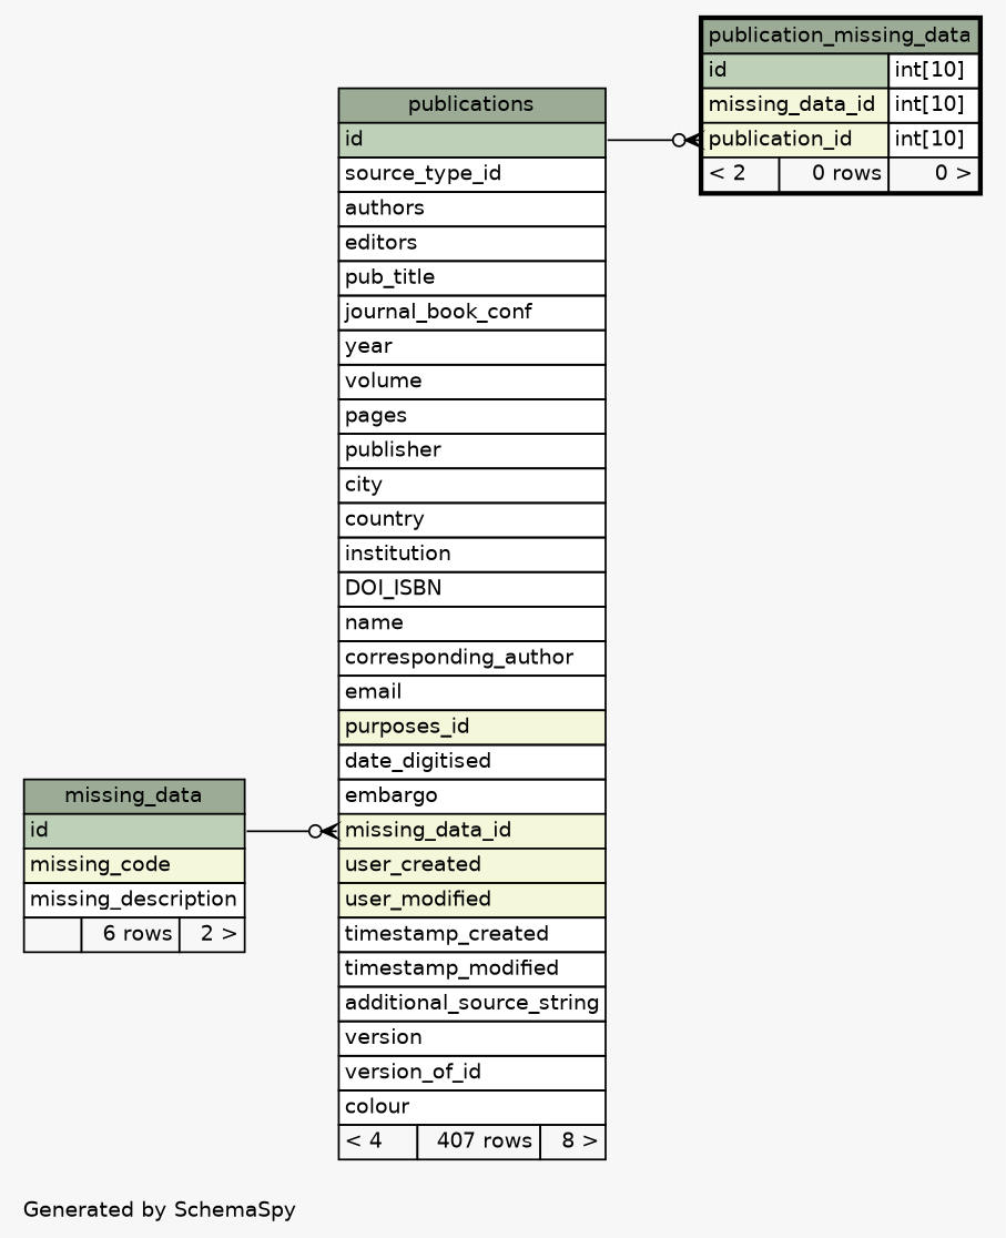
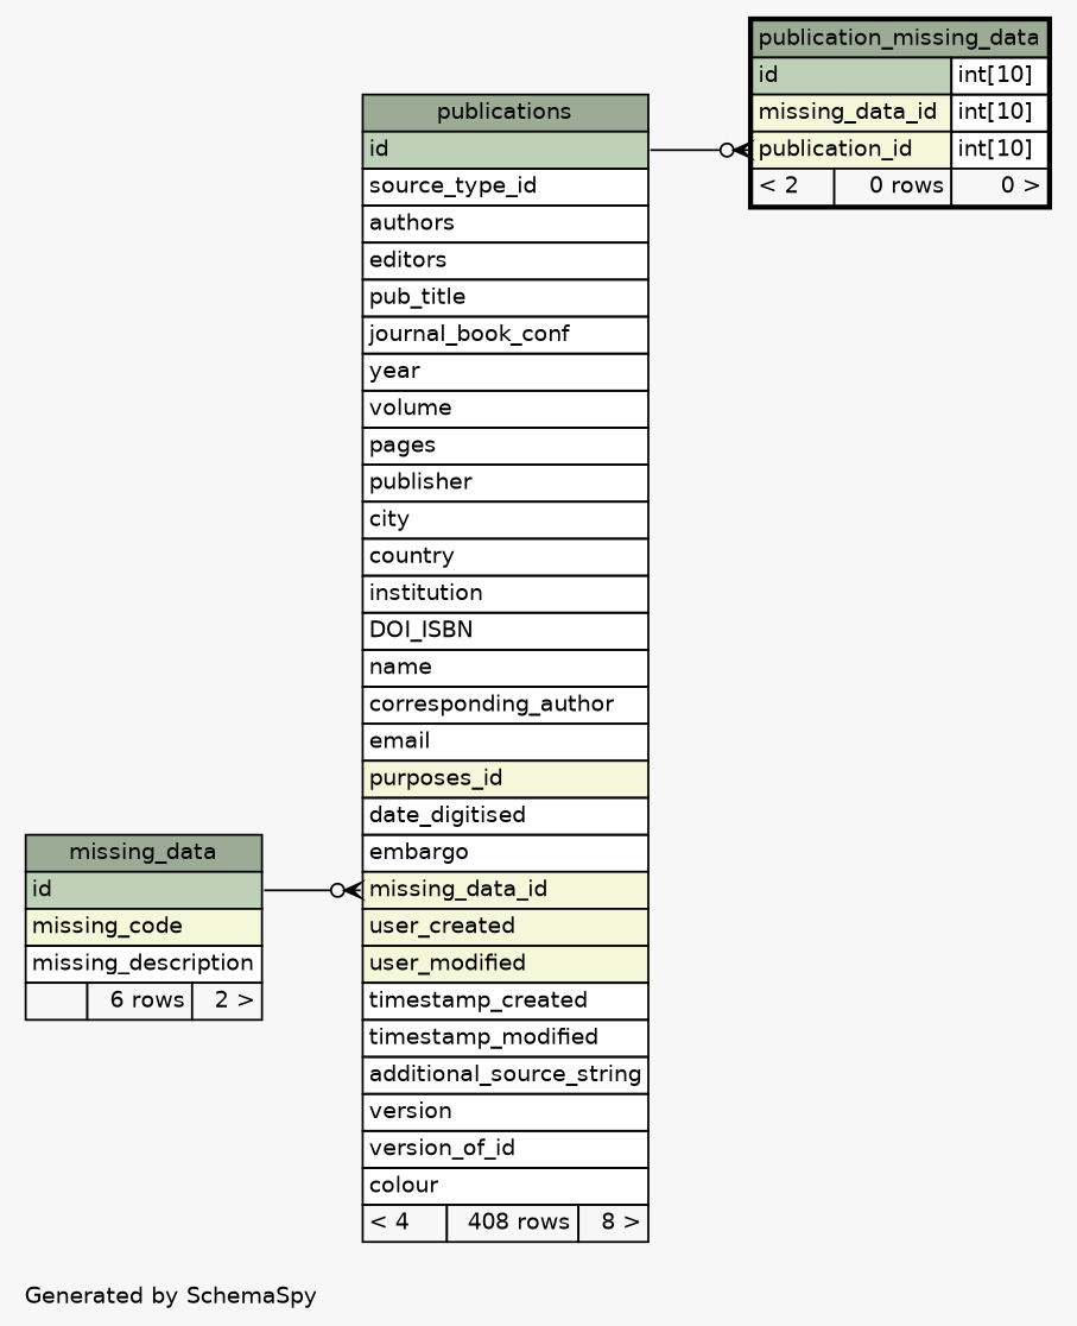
  digraph {
    bgcolor="#f7f7f7"
    fontname=Helvetica
    fontsize=11
    label="\nGenerated by SchemaSpy"
    labeljust=l
    nodesep=0.18
    rankdir=RL
    ranksep=0.46
    node [fontname=Helvetica fontsize=11 shape=plaintext]
    edge [arrowhead=none arrowsize=0.8 arrowtail=crowodot dir=back headport="id:e"]
    n1 [label=<     <TABLE BORDER="2" CELLBORDER="1" CELLSPACING="0" BGCOLOR="#ffffff">       <TR><TD COLSPAN="3" BGCOLOR="#9bab96" ALIGN="CENTER">publication_missing_data</TD></TR>       <TR><TD PORT="id" COLSPAN="2" BGCOLOR="#bed1b8" ALIGN="LEFT">id</TD><TD PORT="id.type" ALIGN="LEFT">int[10]</TD></TR>       <TR><TD PORT="missing_data_id" COLSPAN="2" BGCOLOR="#f4f7da" ALIGN="LEFT">missing_data_id</TD><TD PORT="missing_data_id.type" ALIGN="LEFT">int[10]</TD></TR>       <TR><TD PORT="publication_id" COLSPAN="2" BGCOLOR="#f4f7da" ALIGN="LEFT">publication_id</TD><TD PORT="publication_id.type" ALIGN="LEFT">int[10]</TD></TR>       <TR><TD ALIGN="LEFT" BGCOLOR="#f7f7f7">&lt; 2</TD><TD ALIGN="RIGHT" BGCOLOR="#f7f7f7">0 rows</TD><TD ALIGN="RIGHT" BGCOLOR="#f7f7f7">0 &gt;</TD></TR>     </TABLE>>]
-   n2 [label=<     <TABLE BORDER="0" CELLBORDER="1" CELLSPACING="0" BGCOLOR="#ffffff">       <TR><TD COLSPAN="3" BGCOLOR="#9bab96" ALIGN="CENTER">publications</TD></TR>       <TR><TD PORT="id" COLSPAN="3" BGCOLOR="#bed1b8" ALIGN="LEFT">id</TD></TR>       <TR><TD PORT="source_type_id" COLSPAN="3" ALIGN="LEFT">source_type_id</TD></TR>       <TR><TD PORT="authors" COLSPAN="3" ALIGN="LEFT">authors</TD></TR>       <TR><TD PORT="editors" COLSPAN="3" ALIGN="LEFT">editors</TD></TR>       <TR><TD PORT="pub_title" COLSPAN="3" ALIGN="LEFT">pub_title</TD></TR>       <TR><TD PORT="journal_book_conf" COLSPAN="3" ALIGN="LEFT">journal_book_conf</TD></TR>       <TR><TD PORT="year" COLSPAN="3" ALIGN="LEFT">year</TD></TR>       <TR><TD PORT="volume" COLSPAN="3" ALIGN="LEFT">volume</TD></TR>       <TR><TD PORT="pages" COLSPAN="3" ALIGN="LEFT">pages</TD></TR>       <TR><TD PORT="publisher" COLSPAN="3" ALIGN="LEFT">publisher</TD></TR>       <TR><TD PORT="city" COLSPAN="3" ALIGN="LEFT">city</TD></TR>       <TR><TD PORT="country" COLSPAN="3" ALIGN="LEFT">country</TD></TR>       <TR><TD PORT="institution" COLSPAN="3" ALIGN="LEFT">institution</TD></TR>       <TR><TD PORT="DOI_ISBN" COLSPAN="3" ALIGN="LEFT">DOI_ISBN</TD></TR>       <TR><TD PORT="name" COLSPAN="3" ALIGN="LEFT">name</TD></TR>       <TR><TD PORT="corresponding_author" COLSPAN="3" ALIGN="LEFT">corresponding_author</TD></TR>       <TR><TD PORT="email" COLSPAN="3" ALIGN="LEFT">email</TD></TR>       <TR><TD PORT="purposes_id" COLSPAN="3" BGCOLOR="#f4f7da" ALIGN="LEFT">purposes_id</TD></TR>       <TR><TD PORT="date_digitised" COLSPAN="3" ALIGN="LEFT">date_digitised</TD></TR>       <TR><TD PORT="embargo" COLSPAN="3" ALIGN="LEFT">embargo</TD></TR>       <TR><TD PORT="missing_data_id" COLSPAN="3" BGCOLOR="#f4f7da" ALIGN="LEFT">missing_data_id</TD></TR>       <TR><TD PORT="user_created" COLSPAN="3" BGCOLOR="#f4f7da" ALIGN="LEFT">user_created</TD></TR>       <TR><TD PORT="user_modified" COLSPAN="3" BGCOLOR="#f4f7da" ALIGN="LEFT">user_modified</TD></TR>       <TR><TD PORT="timestamp_created" COLSPAN="3" ALIGN="LEFT">timestamp_created</TD></TR>       <TR><TD PORT="timestamp_modified" COLSPAN="3" ALIGN="LEFT">timestamp_modified</TD></TR>       <TR><TD PORT="additional_source_string" COLSPAN="3" ALIGN="LEFT">additional_source_string</TD></TR>       <TR><TD PORT="version" COLSPAN="3" ALIGN="LEFT">version</TD></TR>       <TR><TD PORT="version_of_id" COLSPAN="3" ALIGN="LEFT">version_of_id</TD></TR>       <TR><TD PORT="colour" COLSPAN="3" ALIGN="LEFT">colour</TD></TR>       <TR><TD ALIGN="LEFT" BGCOLOR="#f7f7f7">&lt; 4</TD><TD ALIGN="RIGHT" BGCOLOR="#f7f7f7">407 rows</TD><TD ALIGN="RIGHT" BGCOLOR="#f7f7f7">8 &gt;</TD></TR>     </TABLE>>]
+   n2 [label=<     <TABLE BORDER="0" CELLBORDER="1" CELLSPACING="0" BGCOLOR="#ffffff">       <TR><TD COLSPAN="3" BGCOLOR="#9bab96" ALIGN="CENTER">publications</TD></TR>       <TR><TD PORT="id" COLSPAN="3" BGCOLOR="#bed1b8" ALIGN="LEFT">id</TD></TR>       <TR><TD PORT="source_type_id" COLSPAN="3" ALIGN="LEFT">source_type_id</TD></TR>       <TR><TD PORT="authors" COLSPAN="3" ALIGN="LEFT">authors</TD></TR>       <TR><TD PORT="editors" COLSPAN="3" ALIGN="LEFT">editors</TD></TR>       <TR><TD PORT="pub_title" COLSPAN="3" ALIGN="LEFT">pub_title</TD></TR>       <TR><TD PORT="journal_book_conf" COLSPAN="3" ALIGN="LEFT">journal_book_conf</TD></TR>       <TR><TD PORT="year" COLSPAN="3" ALIGN="LEFT">year</TD></TR>       <TR><TD PORT="volume" COLSPAN="3" ALIGN="LEFT">volume</TD></TR>       <TR><TD PORT="pages" COLSPAN="3" ALIGN="LEFT">pages</TD></TR>       <TR><TD PORT="publisher" COLSPAN="3" ALIGN="LEFT">publisher</TD></TR>       <TR><TD PORT="city" COLSPAN="3" ALIGN="LEFT">city</TD></TR>       <TR><TD PORT="country" COLSPAN="3" ALIGN="LEFT">country</TD></TR>       <TR><TD PORT="institution" COLSPAN="3" ALIGN="LEFT">institution</TD></TR>       <TR><TD PORT="DOI_ISBN" COLSPAN="3" ALIGN="LEFT">DOI_ISBN</TD></TR>       <TR><TD PORT="name" COLSPAN="3" ALIGN="LEFT">name</TD></TR>       <TR><TD PORT="corresponding_author" COLSPAN="3" ALIGN="LEFT">corresponding_author</TD></TR>       <TR><TD PORT="email" COLSPAN="3" ALIGN="LEFT">email</TD></TR>       <TR><TD PORT="purposes_id" COLSPAN="3" BGCOLOR="#f4f7da" ALIGN="LEFT">purposes_id</TD></TR>       <TR><TD PORT="date_digitised" COLSPAN="3" ALIGN="LEFT">date_digitised</TD></TR>       <TR><TD PORT="embargo" COLSPAN="3" ALIGN="LEFT">embargo</TD></TR>       <TR><TD PORT="missing_data_id" COLSPAN="3" BGCOLOR="#f4f7da" ALIGN="LEFT">missing_data_id</TD></TR>       <TR><TD PORT="user_created" COLSPAN="3" BGCOLOR="#f4f7da" ALIGN="LEFT">user_created</TD></TR>       <TR><TD PORT="user_modified" COLSPAN="3" BGCOLOR="#f4f7da" ALIGN="LEFT">user_modified</TD></TR>       <TR><TD PORT="timestamp_created" COLSPAN="3" ALIGN="LEFT">timestamp_created</TD></TR>       <TR><TD PORT="timestamp_modified" COLSPAN="3" ALIGN="LEFT">timestamp_modified</TD></TR>       <TR><TD PORT="additional_source_string" COLSPAN="3" ALIGN="LEFT">additional_source_string</TD></TR>       <TR><TD PORT="version" COLSPAN="3" ALIGN="LEFT">version</TD></TR>       <TR><TD PORT="version_of_id" COLSPAN="3" ALIGN="LEFT">version_of_id</TD></TR>       <TR><TD PORT="colour" COLSPAN="3" ALIGN="LEFT">colour</TD></TR>       <TR><TD ALIGN="LEFT" BGCOLOR="#f7f7f7">&lt; 4</TD><TD ALIGN="RIGHT" BGCOLOR="#f7f7f7">408 rows</TD><TD ALIGN="RIGHT" BGCOLOR="#f7f7f7">8 &gt;</TD></TR>     </TABLE>>]
    n3 [label=<     <TABLE BORDER="0" CELLBORDER="1" CELLSPACING="0" BGCOLOR="#ffffff">       <TR><TD COLSPAN="3" BGCOLOR="#9bab96" ALIGN="CENTER">missing_data</TD></TR>       <TR><TD PORT="id" COLSPAN="3" BGCOLOR="#bed1b8" ALIGN="LEFT">id</TD></TR>       <TR><TD PORT="missing_code" COLSPAN="3" BGCOLOR="#f4f7da" ALIGN="LEFT">missing_code</TD></TR>       <TR><TD PORT="missing_description" COLSPAN="3" ALIGN="LEFT">missing_description</TD></TR>       <TR><TD ALIGN="LEFT" BGCOLOR="#f7f7f7">  </TD><TD ALIGN="RIGHT" BGCOLOR="#f7f7f7">6 rows</TD><TD ALIGN="RIGHT" BGCOLOR="#f7f7f7">2 &gt;</TD></TR>     </TABLE>>]
    n1 -> n2 [tailport="publication_id:w"]
    n2 -> n3 [tailport="missing_data_id:w"]
  }
